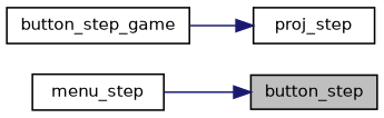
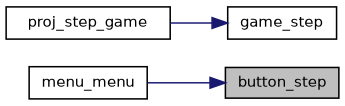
  digraph {
    rankdir=RL
    node [color=black fillcolor=white fontname=Helvetica fontsize=10 shape=record style=filled]
    edge [color=midnightblue dir=back fontname=Helvetica fontsize=10 labelfontname=Helvetica labelfontsize=10 style=solid]
    n1 [fillcolor=grey75 fontcolor=black height=0.2 label=button_step width=0.4]
-   n2 [height=0.2 label=menu_step width=0.4]
-   n3 [height=0.2 label=proj_step width=0.4]
-   n4 [height=0.2 label=button_step_game width=0.4]
+   n2 [height=0.2 label=menu_menu width=0.4]
+   n3 [height=0.2 label=game_step width=0.4]
+   n4 [height=0.2 label=proj_step_game width=0.4]
    n1 -> n2
    n3 -> n4
  }
